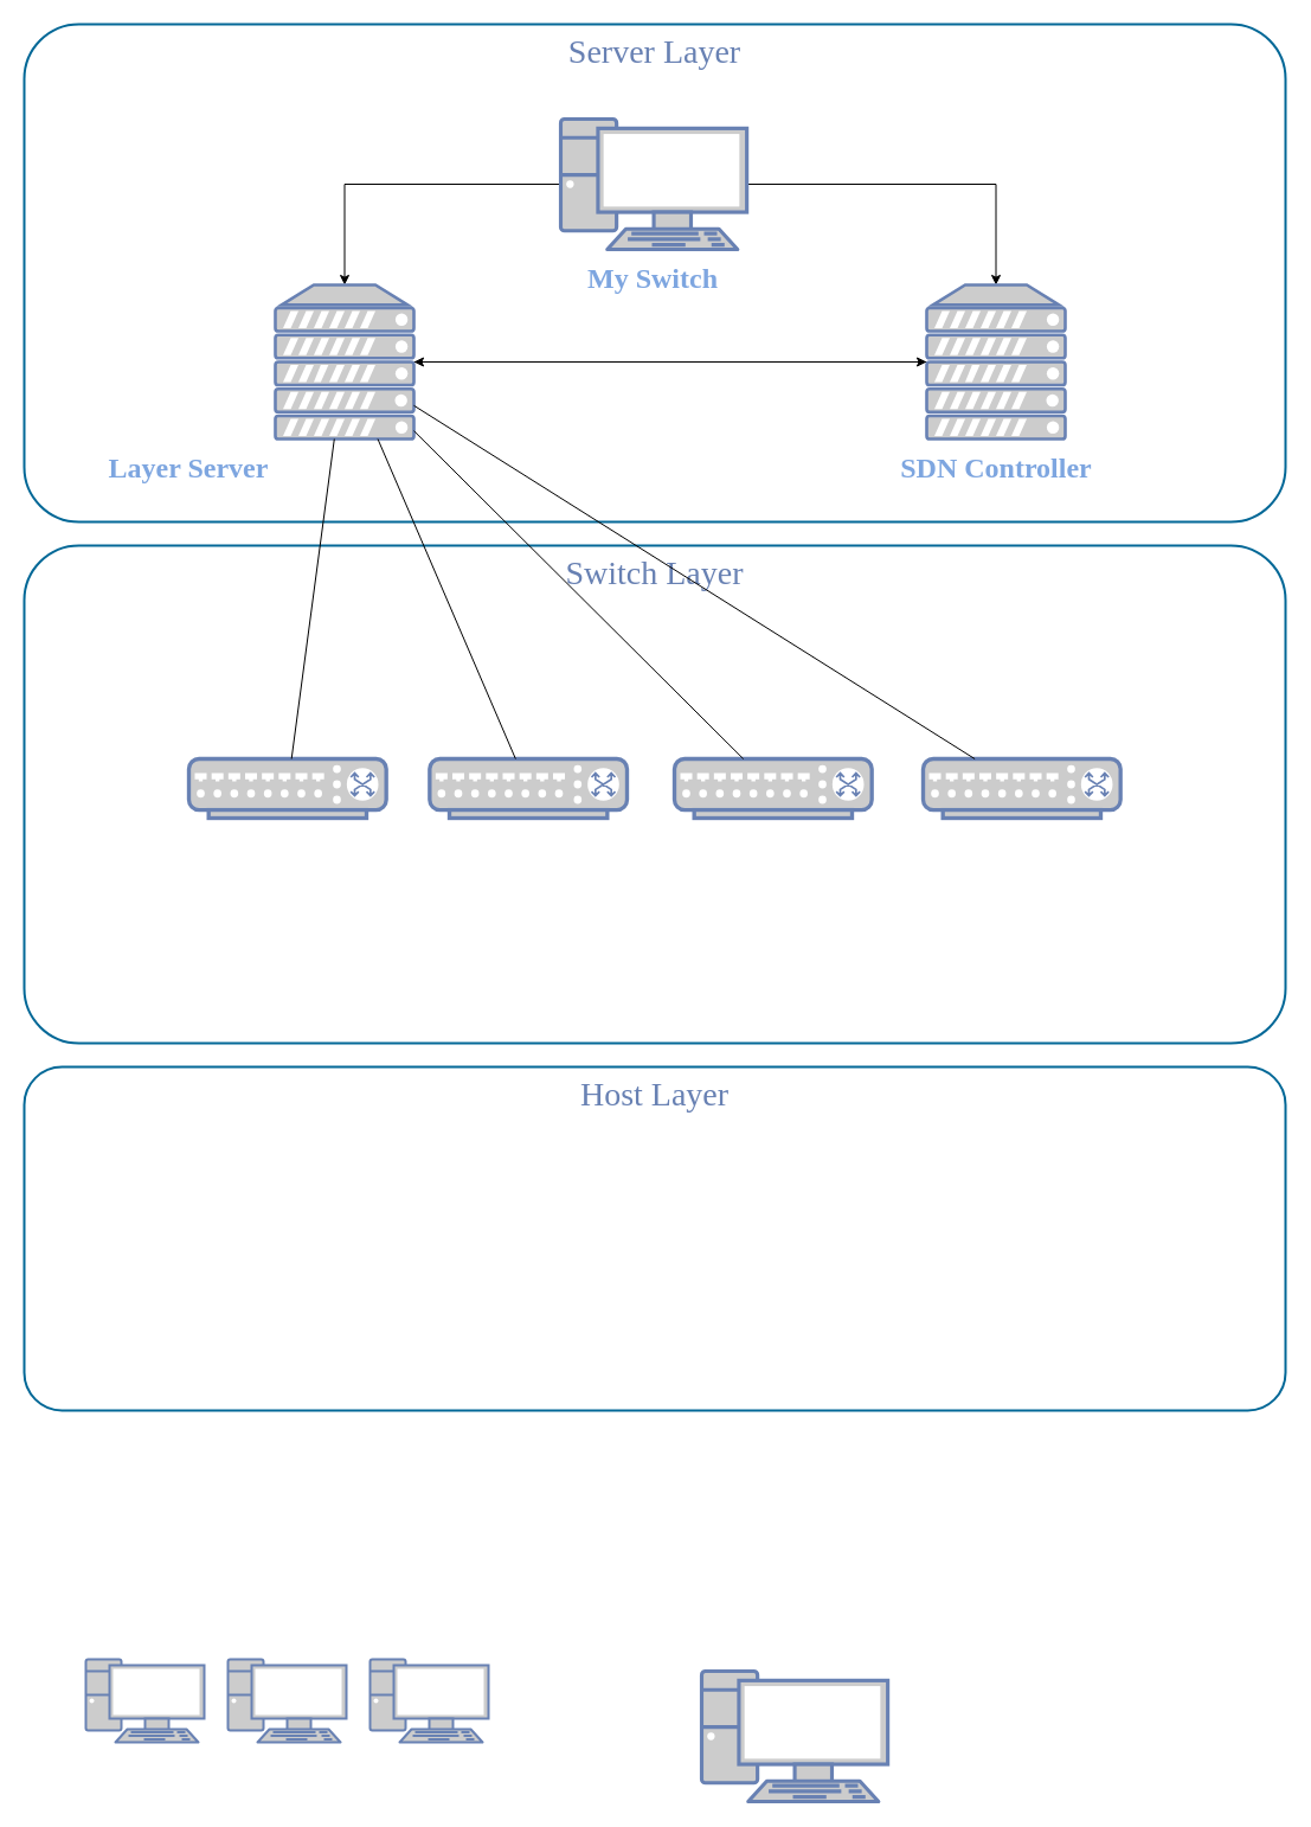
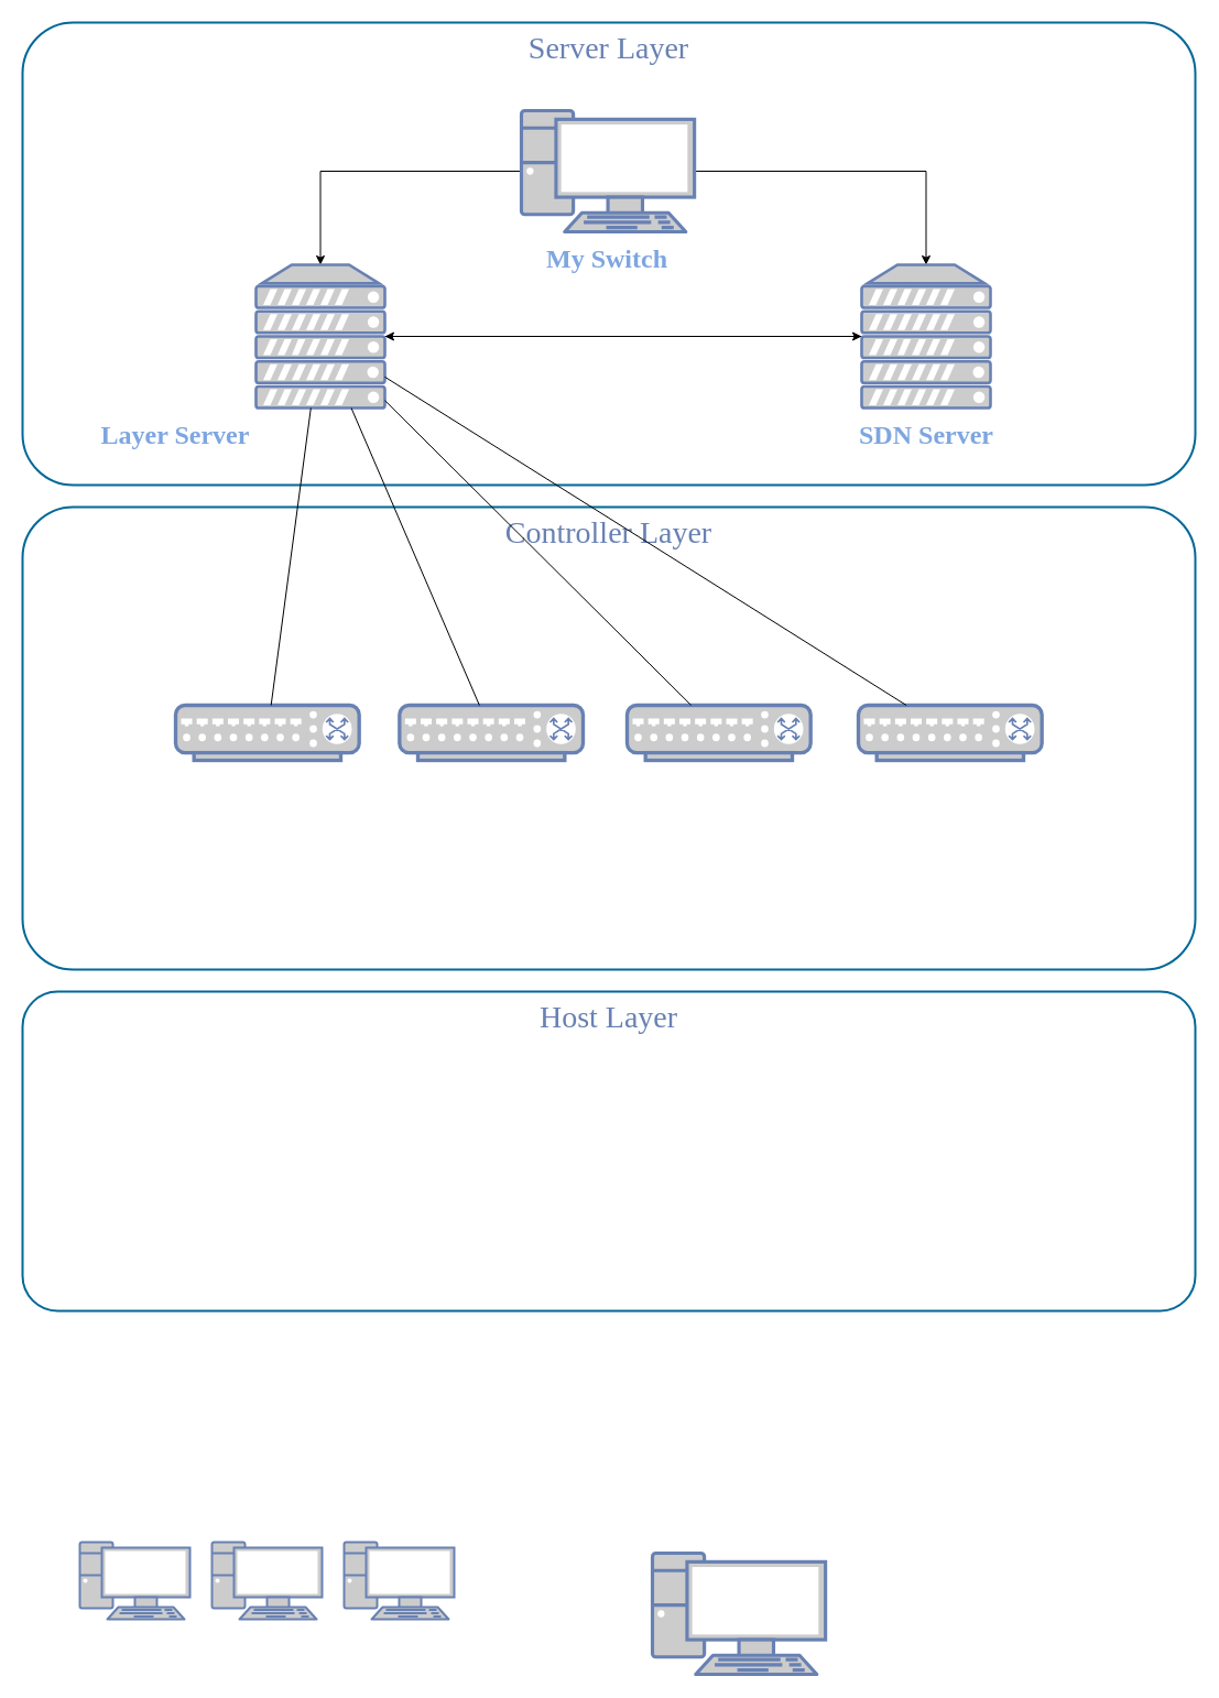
  <mxCell id="0" />
  <mxCell id="1" parent="0" />
  <mxCell id="2" value="Server Layer" style="rounded=1;whiteSpace=wrap;html=1;shadow=0;comic=0;strokeColor=#036897;strokeWidth=2;fillColor=none;fontFamily=Verdana;fontSize=28;fontColor=#6881B3;align=center;arcSize=11;verticalAlign=top;" parent="1" vertex="1"><mxGeometry x="20" y="20" width="1065" height="420" as="geometry" /></mxCell>
  <mxCell id="3" value="" style="fontColor=#0066CC;verticalAlign=top;verticalLabelPosition=bottom;labelPosition=center;align=center;html=1;fillColor=#CCCCCC;strokeColor=#6881B3;gradientColor=none;gradientDirection=north;strokeWidth=2;shape=mxgraph.networks.pc;rounded=0;shadow=0;comic=0;" parent="1" vertex="1"><mxGeometry x="72" y="1400" width="100" height="70" as="geometry" /></mxCell>
  <mxCell id="4" value="" style="fontColor=#0066CC;verticalAlign=top;verticalLabelPosition=bottom;labelPosition=center;align=center;html=1;fillColor=#CCCCCC;strokeColor=#6881B3;gradientColor=none;gradientDirection=north;strokeWidth=2;shape=mxgraph.networks.pc;rounded=0;shadow=0;comic=0;" parent="1" vertex="1"><mxGeometry x="192" y="1400" width="100" height="70" as="geometry" /></mxCell>
  <mxCell id="5" value="" style="fontColor=#0066CC;verticalAlign=top;verticalLabelPosition=bottom;labelPosition=center;align=center;html=1;fillColor=#CCCCCC;strokeColor=#6881B3;gradientColor=none;gradientDirection=north;strokeWidth=2;shape=mxgraph.networks.pc;rounded=0;shadow=0;comic=0;" parent="1" vertex="1"><mxGeometry x="312" y="1400" width="100" height="70" as="geometry" /></mxCell>
  <mxCell id="6" value="" style="fontColor=#0066CC;verticalAlign=top;verticalLabelPosition=bottom;labelPosition=center;align=center;html=1;fillColor=#CCCCCC;strokeColor=#6881B3;gradientColor=none;gradientDirection=north;strokeWidth=2;shape=mxgraph.networks.pc;rounded=0;shadow=0;comic=0;" parent="1" vertex="1"><mxGeometry x="592" y="1410" width="157.14" height="110" as="geometry" /></mxCell>
- <mxCell id="7" value="Switch Layer" style="rounded=1;whiteSpace=wrap;html=1;shadow=0;comic=0;strokeColor=#036897;strokeWidth=2;fillColor=none;fontFamily=Verdana;fontSize=28;fontColor=#6881B3;align=center;arcSize=11;verticalAlign=top;" vertex="1" parent="1"><mxGeometry x="20" y="460" width="1065" height="420" as="geometry" /></mxCell>
+ <mxCell id="7" value="Controller Layer" style="rounded=1;whiteSpace=wrap;html=1;shadow=0;comic=0;strokeColor=#036897;strokeWidth=2;fillColor=none;fontFamily=Verdana;fontSize=28;fontColor=#6881B3;align=center;arcSize=11;verticalAlign=top;" vertex="1" parent="1"><mxGeometry x="20" y="460" width="1065" height="420" as="geometry" /></mxCell>
  <mxCell id="8" value="Host Layer" style="rounded=1;whiteSpace=wrap;html=1;shadow=0;comic=0;strokeColor=#036897;strokeWidth=2;fillColor=none;fontFamily=Verdana;fontSize=28;fontColor=#6881B3;align=center;arcSize=11;verticalAlign=top;" vertex="1" parent="1"><mxGeometry x="20" y="900" width="1065" height="290" as="geometry" /></mxCell>
  <mxCell id="9" style="edgeStyle=orthogonalEdgeStyle;rounded=0;orthogonalLoop=1;jettySize=auto;html=1;" edge="1" parent="1" source="11" target="13"><mxGeometry relative="1" as="geometry" /></mxCell>
  <mxCell id="10" style="edgeStyle=orthogonalEdgeStyle;rounded=0;orthogonalLoop=1;jettySize=auto;html=1;" edge="1" parent="1" source="11" target="15"><mxGeometry relative="1" as="geometry" /></mxCell>
  <mxCell id="11" value="" style="fontColor=#0066CC;verticalAlign=top;verticalLabelPosition=bottom;labelPosition=center;align=center;html=1;outlineConnect=0;fillColor=#CCCCCC;strokeColor=#6881B3;gradientColor=none;gradientDirection=north;strokeWidth=2;shape=mxgraph.networks.pc;" vertex="1" parent="1"><mxGeometry x="473" y="100" width="157.14" height="110" as="geometry" /></mxCell>
  <mxCell id="12" style="edgeStyle=orthogonalEdgeStyle;rounded=0;orthogonalLoop=1;jettySize=auto;html=1;" edge="1" parent="1" source="13" target="15"><mxGeometry relative="1" as="geometry" /></mxCell>
  <mxCell id="13" value="" style="fontColor=#0066CC;verticalAlign=top;verticalLabelPosition=bottom;labelPosition=center;align=center;html=1;outlineConnect=0;fillColor=#CCCCCC;strokeColor=#6881B3;gradientColor=none;gradientDirection=north;strokeWidth=2;shape=mxgraph.networks.server;" vertex="1" parent="1"><mxGeometry x="232" y="240" width="117" height="130" as="geometry" /></mxCell>
  <mxCell id="14" style="edgeStyle=orthogonalEdgeStyle;rounded=0;orthogonalLoop=1;jettySize=auto;html=1;" edge="1" parent="1" source="15" target="13"><mxGeometry relative="1" as="geometry" /></mxCell>
  <mxCell id="15" value="" style="fontColor=#0066CC;verticalAlign=top;verticalLabelPosition=bottom;labelPosition=center;align=center;html=1;outlineConnect=0;fillColor=#CCCCCC;strokeColor=#6881B3;gradientColor=none;gradientDirection=north;strokeWidth=2;shape=mxgraph.networks.server;" vertex="1" parent="1"><mxGeometry x="782" y="240" width="117" height="130" as="geometry" /></mxCell>
  <mxCell id="16" value="" style="fontColor=#0066CC;verticalAlign=top;verticalLabelPosition=bottom;labelPosition=center;align=center;html=1;outlineConnect=0;fillColor=#CCCCCC;strokeColor=#6881B3;gradientColor=none;gradientDirection=north;strokeWidth=2;shape=mxgraph.networks.switch;" vertex="1" parent="1"><mxGeometry x="159" y="640" width="166.67" height="50" as="geometry" /></mxCell>
  <mxCell id="17" value="" style="fontColor=#0066CC;verticalAlign=top;verticalLabelPosition=bottom;labelPosition=center;align=center;html=1;outlineConnect=0;fillColor=#CCCCCC;strokeColor=#6881B3;gradientColor=none;gradientDirection=north;strokeWidth=2;shape=mxgraph.networks.switch;" vertex="1" parent="1"><mxGeometry x="362.33" y="640" width="166.67" height="50" as="geometry" /></mxCell>
  <mxCell id="18" value="" style="fontColor=#0066CC;verticalAlign=top;verticalLabelPosition=bottom;labelPosition=center;align=center;html=1;outlineConnect=0;fillColor=#CCCCCC;strokeColor=#6881B3;gradientColor=none;gradientDirection=north;strokeWidth=2;shape=mxgraph.networks.switch;" vertex="1" parent="1"><mxGeometry x="569" y="640" width="166.67" height="50" as="geometry" /></mxCell>
  <mxCell id="19" value="" style="fontColor=#0066CC;verticalAlign=top;verticalLabelPosition=bottom;labelPosition=center;align=center;html=1;outlineConnect=0;fillColor=#CCCCCC;strokeColor=#6881B3;gradientColor=none;gradientDirection=north;strokeWidth=2;shape=mxgraph.networks.switch;" vertex="1" parent="1"><mxGeometry x="779" y="640" width="166.67" height="50" as="geometry" /></mxCell>
  <mxCell id="20" value="&lt;font face=&quot;Verdana&quot; style=&quot;font-size: 24px; color: rgb(126, 166, 224);&quot;&gt;&lt;b&gt;My Switch&lt;/b&gt;&lt;/font&gt;" style="text;html=1;align=center;verticalAlign=middle;whiteSpace=wrap;rounded=0;" vertex="1" parent="1"><mxGeometry x="469.45" y="220" width="164.25" height="30" as="geometry" /></mxCell>
  <mxCell id="21" value="&lt;font face=&quot;Verdana&quot; style=&quot;font-size: 24px; color: rgb(126, 166, 224);&quot;&gt;&lt;b&gt;Layer Server&lt;/b&gt;&lt;/font&gt;" style="text;html=1;align=center;verticalAlign=middle;whiteSpace=wrap;rounded=0;" vertex="1" parent="1"><mxGeometry x="52" y="380" width="213.62" height="30" as="geometry" /></mxCell>
- <mxCell id="22" value="&lt;font face=&quot;Verdana&quot; style=&quot;font-size: 24px; color: rgb(126, 166, 224);&quot;&gt;&lt;b&gt;SDN Controller&lt;/b&gt;&lt;/font&gt;" style="text;html=1;align=center;verticalAlign=middle;whiteSpace=wrap;rounded=0;" vertex="1" parent="1"><mxGeometry x="733.69" y="380" width="213.62" height="30" as="geometry" /></mxCell>
+ <mxCell id="22" value="&lt;font face=&quot;Verdana&quot; style=&quot;font-size: 24px; color: rgb(126, 166, 224);&quot;&gt;&lt;b&gt;SDN Server&lt;/b&gt;&lt;/font&gt;" style="text;html=1;align=center;verticalAlign=middle;whiteSpace=wrap;rounded=0;" vertex="1" parent="1"><mxGeometry x="733.69" y="380" width="213.62" height="30" as="geometry" /></mxCell>
  <mxCell id="23" value="" style="endArrow=none;html=1;rounded=0;" edge="1" parent="1" source="16" target="13"><mxGeometry width="50" height="50" relative="1" as="geometry"><mxPoint x="672" y="550" as="sourcePoint" /><mxPoint x="722" y="500" as="targetPoint" /></mxGeometry></mxCell>
  <mxCell id="24" value="" style="endArrow=none;html=1;rounded=0;" edge="1" parent="1" source="17" target="13"><mxGeometry width="50" height="50" relative="1" as="geometry"><mxPoint x="256" y="650" as="sourcePoint" /><mxPoint x="292" y="380" as="targetPoint" /></mxGeometry></mxCell>
  <mxCell id="25" value="" style="endArrow=none;html=1;rounded=0;" edge="1" parent="1" source="18" target="13"><mxGeometry width="50" height="50" relative="1" as="geometry"><mxPoint x="266" y="660" as="sourcePoint" /><mxPoint x="302" y="390" as="targetPoint" /></mxGeometry></mxCell>
  <mxCell id="26" value="" style="endArrow=none;html=1;rounded=0;" edge="1" parent="1" source="19" target="13"><mxGeometry width="50" height="50" relative="1" as="geometry"><mxPoint x="276" y="670" as="sourcePoint" /><mxPoint x="312" y="400" as="targetPoint" /></mxGeometry></mxCell>
